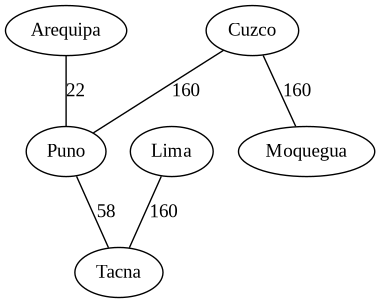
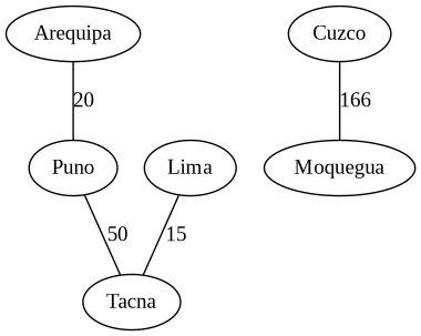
  graph {
    fontname="Liberation Serif"
    node [fontname="Liberation Serif"]
    edge [fontname="Liberation Serif"]
    Arequipa
    Puno
    Tacna
    Lima
    Cuzco
    Moquegua
-   Arequipa -- Puno [label=22]
-   Puno -- Tacna [label=58]
-   Lima -- Tacna [label=160]
-   Cuzco -- Puno [label=160]
-   Cuzco -- Moquegua [label=160]
+   Arequipa -- Puno [label=20]
+   Puno -- Tacna [label=50]
+   Lima -- Tacna [label=15]
+   Cuzco -- Moquegua [label=166]
  }
